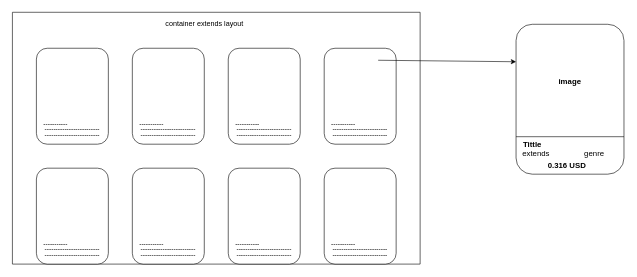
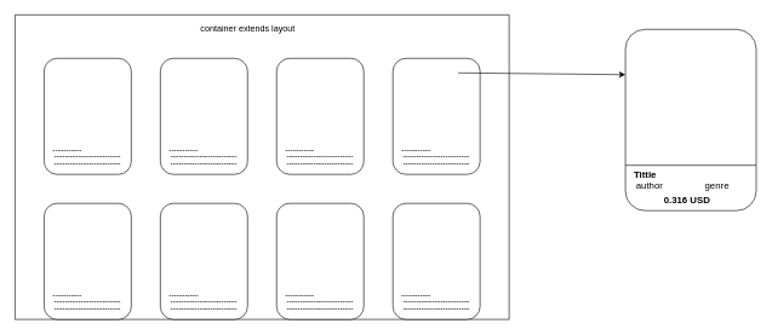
  <mxCell id="0" />
  <mxCell id="1" parent="0" />
  <mxCell id="2" value="" style="swimlane;startSize=0;" vertex="1" parent="1"><mxGeometry x="20" y="20" width="680" height="420" as="geometry" /></mxCell>
  <mxCell id="3" value="" style="rounded=1;whiteSpace=wrap;html=1;" vertex="1" parent="2"><mxGeometry x="40" y="60" width="120" height="160" as="geometry" /></mxCell>
  <mxCell id="4" value="-------------------------" style="text;html=1;strokeColor=none;fillColor=none;align=center;verticalAlign=middle;whiteSpace=wrap;rounded=0;fontSize=11;" vertex="1" parent="2"><mxGeometry x="50" y="180" width="100" height="30" as="geometry" /></mxCell>
  <mxCell id="5" value="-------------------------" style="text;html=1;strokeColor=none;fillColor=none;align=center;verticalAlign=middle;whiteSpace=wrap;rounded=0;fontSize=11;" vertex="1" parent="2"><mxGeometry x="50" y="190" width="100" height="30" as="geometry" /></mxCell>
  <mxCell id="6" value="-----------" style="text;html=1;strokeColor=none;fillColor=none;align=left;verticalAlign=middle;whiteSpace=wrap;rounded=0;fontSize=11;" vertex="1" parent="2"><mxGeometry x="50" y="171" width="100" height="30" as="geometry" /></mxCell>
  <mxCell id="7" value="" style="rounded=1;whiteSpace=wrap;html=1;" vertex="1" parent="2"><mxGeometry x="200" y="60" width="120" height="160" as="geometry" /></mxCell>
  <mxCell id="8" value="-------------------------" style="text;html=1;strokeColor=none;fillColor=none;align=center;verticalAlign=middle;whiteSpace=wrap;rounded=0;fontSize=11;" vertex="1" parent="2"><mxGeometry x="210" y="180" width="100" height="30" as="geometry" /></mxCell>
  <mxCell id="9" value="-------------------------" style="text;html=1;strokeColor=none;fillColor=none;align=center;verticalAlign=middle;whiteSpace=wrap;rounded=0;fontSize=11;" vertex="1" parent="2"><mxGeometry x="210" y="190" width="100" height="30" as="geometry" /></mxCell>
  <mxCell id="10" value="-----------" style="text;html=1;strokeColor=none;fillColor=none;align=left;verticalAlign=middle;whiteSpace=wrap;rounded=0;fontSize=11;" vertex="1" parent="2"><mxGeometry x="210" y="171" width="100" height="30" as="geometry" /></mxCell>
  <mxCell id="11" value="" style="rounded=1;whiteSpace=wrap;html=1;" vertex="1" parent="2"><mxGeometry x="360" y="60" width="120" height="160" as="geometry" /></mxCell>
  <mxCell id="12" value="-------------------------" style="text;html=1;strokeColor=none;fillColor=none;align=center;verticalAlign=middle;whiteSpace=wrap;rounded=0;fontSize=11;" vertex="1" parent="2"><mxGeometry x="370" y="180" width="100" height="30" as="geometry" /></mxCell>
  <mxCell id="13" value="-------------------------" style="text;html=1;strokeColor=none;fillColor=none;align=center;verticalAlign=middle;whiteSpace=wrap;rounded=0;fontSize=11;" vertex="1" parent="2"><mxGeometry x="370" y="190" width="100" height="30" as="geometry" /></mxCell>
  <mxCell id="14" value="-----------" style="text;html=1;strokeColor=none;fillColor=none;align=left;verticalAlign=middle;whiteSpace=wrap;rounded=0;fontSize=11;" vertex="1" parent="2"><mxGeometry x="370" y="171" width="100" height="30" as="geometry" /></mxCell>
  <mxCell id="15" value="" style="rounded=1;whiteSpace=wrap;html=1;" vertex="1" parent="2"><mxGeometry x="520" y="60" width="120" height="160" as="geometry" /></mxCell>
  <mxCell id="16" value="-------------------------" style="text;html=1;strokeColor=none;fillColor=none;align=center;verticalAlign=middle;whiteSpace=wrap;rounded=0;fontSize=11;" vertex="1" parent="2"><mxGeometry x="530" y="180" width="100" height="30" as="geometry" /></mxCell>
  <mxCell id="17" value="-------------------------" style="text;html=1;strokeColor=none;fillColor=none;align=center;verticalAlign=middle;whiteSpace=wrap;rounded=0;fontSize=11;" vertex="1" parent="2"><mxGeometry x="530" y="190" width="100" height="30" as="geometry" /></mxCell>
  <mxCell id="18" value="-----------" style="text;html=1;strokeColor=none;fillColor=none;align=left;verticalAlign=middle;whiteSpace=wrap;rounded=0;fontSize=11;" vertex="1" parent="2"><mxGeometry x="530" y="171" width="100" height="30" as="geometry" /></mxCell>
  <mxCell id="19" value="" style="rounded=1;whiteSpace=wrap;html=1;" vertex="1" parent="2"><mxGeometry x="40" y="260" width="120" height="160" as="geometry" /></mxCell>
  <mxCell id="20" value="-------------------------" style="text;html=1;strokeColor=none;fillColor=none;align=center;verticalAlign=middle;whiteSpace=wrap;rounded=0;fontSize=11;" vertex="1" parent="2"><mxGeometry x="50" y="380" width="100" height="30" as="geometry" /></mxCell>
  <mxCell id="21" value="-------------------------" style="text;html=1;strokeColor=none;fillColor=none;align=center;verticalAlign=middle;whiteSpace=wrap;rounded=0;fontSize=11;" vertex="1" parent="2"><mxGeometry x="50" y="390" width="100" height="30" as="geometry" /></mxCell>
  <mxCell id="22" value="-----------" style="text;html=1;strokeColor=none;fillColor=none;align=left;verticalAlign=middle;whiteSpace=wrap;rounded=0;fontSize=11;" vertex="1" parent="2"><mxGeometry x="50" y="371" width="100" height="30" as="geometry" /></mxCell>
  <mxCell id="23" value="" style="rounded=1;whiteSpace=wrap;html=1;" vertex="1" parent="2"><mxGeometry x="200" y="260" width="120" height="160" as="geometry" /></mxCell>
  <mxCell id="24" value="-------------------------" style="text;html=1;strokeColor=none;fillColor=none;align=center;verticalAlign=middle;whiteSpace=wrap;rounded=0;fontSize=11;" vertex="1" parent="2"><mxGeometry x="210" y="380" width="100" height="30" as="geometry" /></mxCell>
  <mxCell id="25" value="-------------------------" style="text;html=1;strokeColor=none;fillColor=none;align=center;verticalAlign=middle;whiteSpace=wrap;rounded=0;fontSize=11;" vertex="1" parent="2"><mxGeometry x="210" y="390" width="100" height="30" as="geometry" /></mxCell>
  <mxCell id="26" value="-----------" style="text;html=1;strokeColor=none;fillColor=none;align=left;verticalAlign=middle;whiteSpace=wrap;rounded=0;fontSize=11;" vertex="1" parent="2"><mxGeometry x="210" y="371" width="100" height="30" as="geometry" /></mxCell>
  <mxCell id="27" value="" style="rounded=1;whiteSpace=wrap;html=1;" vertex="1" parent="2"><mxGeometry x="360" y="260" width="120" height="160" as="geometry" /></mxCell>
  <mxCell id="28" value="-------------------------" style="text;html=1;strokeColor=none;fillColor=none;align=center;verticalAlign=middle;whiteSpace=wrap;rounded=0;fontSize=11;" vertex="1" parent="2"><mxGeometry x="370" y="380" width="100" height="30" as="geometry" /></mxCell>
  <mxCell id="29" value="-------------------------" style="text;html=1;strokeColor=none;fillColor=none;align=center;verticalAlign=middle;whiteSpace=wrap;rounded=0;fontSize=11;" vertex="1" parent="2"><mxGeometry x="370" y="390" width="100" height="30" as="geometry" /></mxCell>
  <mxCell id="30" value="-----------" style="text;html=1;strokeColor=none;fillColor=none;align=left;verticalAlign=middle;whiteSpace=wrap;rounded=0;fontSize=11;" vertex="1" parent="2"><mxGeometry x="370" y="371" width="100" height="30" as="geometry" /></mxCell>
  <mxCell id="31" value="" style="rounded=1;whiteSpace=wrap;html=1;" vertex="1" parent="2"><mxGeometry x="520" y="260" width="120" height="160" as="geometry" /></mxCell>
  <mxCell id="32" value="-------------------------" style="text;html=1;strokeColor=none;fillColor=none;align=center;verticalAlign=middle;whiteSpace=wrap;rounded=0;fontSize=11;" vertex="1" parent="2"><mxGeometry x="530" y="380" width="100" height="30" as="geometry" /></mxCell>
  <mxCell id="33" value="-------------------------" style="text;html=1;strokeColor=none;fillColor=none;align=center;verticalAlign=middle;whiteSpace=wrap;rounded=0;fontSize=11;" vertex="1" parent="2"><mxGeometry x="530" y="390" width="100" height="30" as="geometry" /></mxCell>
  <mxCell id="34" value="-----------" style="text;html=1;strokeColor=none;fillColor=none;align=left;verticalAlign=middle;whiteSpace=wrap;rounded=0;fontSize=11;" vertex="1" parent="2"><mxGeometry x="530" y="371" width="100" height="30" as="geometry" /></mxCell>
  <mxCell id="35" value="container extends layout" style="text;html=1;align=center;verticalAlign=middle;resizable=0;points=[];autosize=1;strokeColor=none;fillColor=none;" vertex="1" parent="1"><mxGeometry x="265" y="30" width="150" height="20" as="geometry" /></mxCell>
  <mxCell id="36" value="" style="endArrow=classic;html=1;fontSize=11;entryX=0;entryY=0.25;entryDx=0;entryDy=0;" edge="1" parent="1" target="37"><mxGeometry width="50" height="50" relative="1" as="geometry"><mxPoint x="630" y="100" as="sourcePoint" /><mxPoint x="790" y="60" as="targetPoint" /></mxGeometry></mxCell>
  <mxCell id="37" value="" style="rounded=1;whiteSpace=wrap;html=1;fontSize=11;fillColor=#FFFFFF;" vertex="1" parent="1"><mxGeometry x="860" y="40" width="180" height="250" as="geometry" /></mxCell>
  <mxCell id="38" value="" style="endArrow=none;html=1;fontSize=11;entryX=1;entryY=0.75;entryDx=0;entryDy=0;strokeColor=#000000;exitX=0;exitY=0.75;exitDx=0;exitDy=0;" edge="1" parent="1" source="37" target="37"><mxGeometry width="50" height="50" relative="1" as="geometry"><mxPoint x="820" y="140" as="sourcePoint" /><mxPoint x="870" y="90" as="targetPoint" /></mxGeometry></mxCell>
  <mxCell id="39" value="&lt;font style=&quot;font-size: 13px&quot; color=&quot;#000000&quot;&gt;&lt;b&gt;Tittle&lt;/b&gt;&lt;/font&gt;" style="text;html=1;strokeColor=none;fillColor=none;align=left;verticalAlign=middle;whiteSpace=wrap;rounded=0;fontSize=11;" vertex="1" parent="1"><mxGeometry x="870" y="225" width="170" height="30" as="geometry" /></mxCell>
- <mxCell id="40" value="&lt;font style=&quot;font-size: 13px&quot; color=&quot;#000000&quot;&gt;&lt;b&gt;image&lt;/b&gt;&lt;/font&gt;" style="text;html=1;strokeColor=none;fillColor=none;align=center;verticalAlign=middle;whiteSpace=wrap;rounded=0;fontSize=11;" vertex="1" parent="1"><mxGeometry x="860" y="120" width="180" height="30" as="geometry" /></mxCell>
- <mxCell id="41" value="extends&amp;nbsp; &amp;nbsp; &amp;nbsp; &amp;nbsp; &amp;nbsp; &amp;nbsp; &amp;nbsp; &amp;nbsp; genre" style="text;html=1;strokeColor=none;fillColor=none;align=center;verticalAlign=middle;whiteSpace=wrap;rounded=0;fontSize=13;fontColor=#000000;" vertex="1" parent="1"><mxGeometry x="859" y="241" width="160" height="30" as="geometry" /></mxCell>
+ <mxCell id="41" value="author&amp;nbsp; &amp;nbsp; &amp;nbsp; &amp;nbsp; &amp;nbsp; &amp;nbsp; &amp;nbsp; &amp;nbsp; genre" style="text;html=1;strokeColor=none;fillColor=none;align=center;verticalAlign=middle;whiteSpace=wrap;rounded=0;fontSize=13;fontColor=#000000;" vertex="1" parent="1"><mxGeometry x="859" y="241" width="160" height="30" as="geometry" /></mxCell>
  <mxCell id="42" value="&lt;font style=&quot;font-size: 13px&quot; color=&quot;#000000&quot;&gt;&lt;b&gt;0.316 USD&lt;/b&gt;&lt;/font&gt;" style="text;html=1;strokeColor=none;fillColor=none;align=center;verticalAlign=middle;whiteSpace=wrap;rounded=0;fontSize=11;" vertex="1" parent="1"><mxGeometry x="860" y="261" width="170" height="30" as="geometry" /></mxCell>
